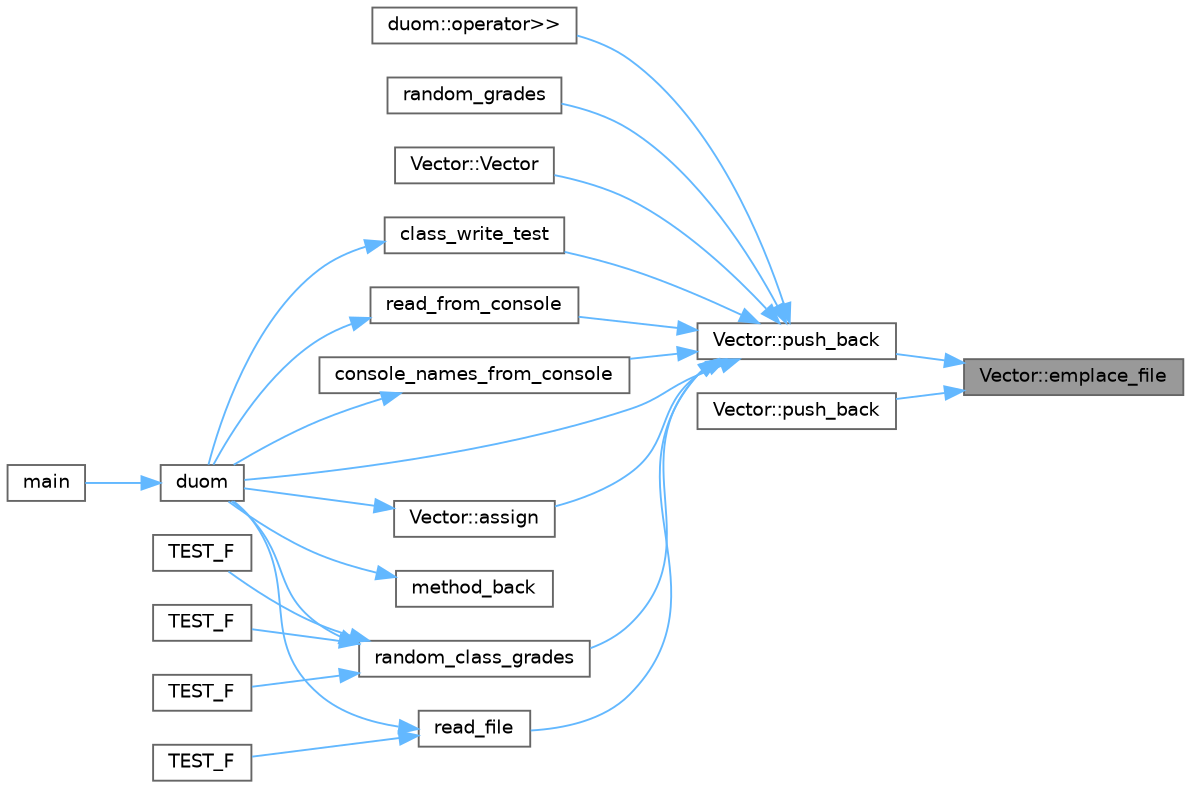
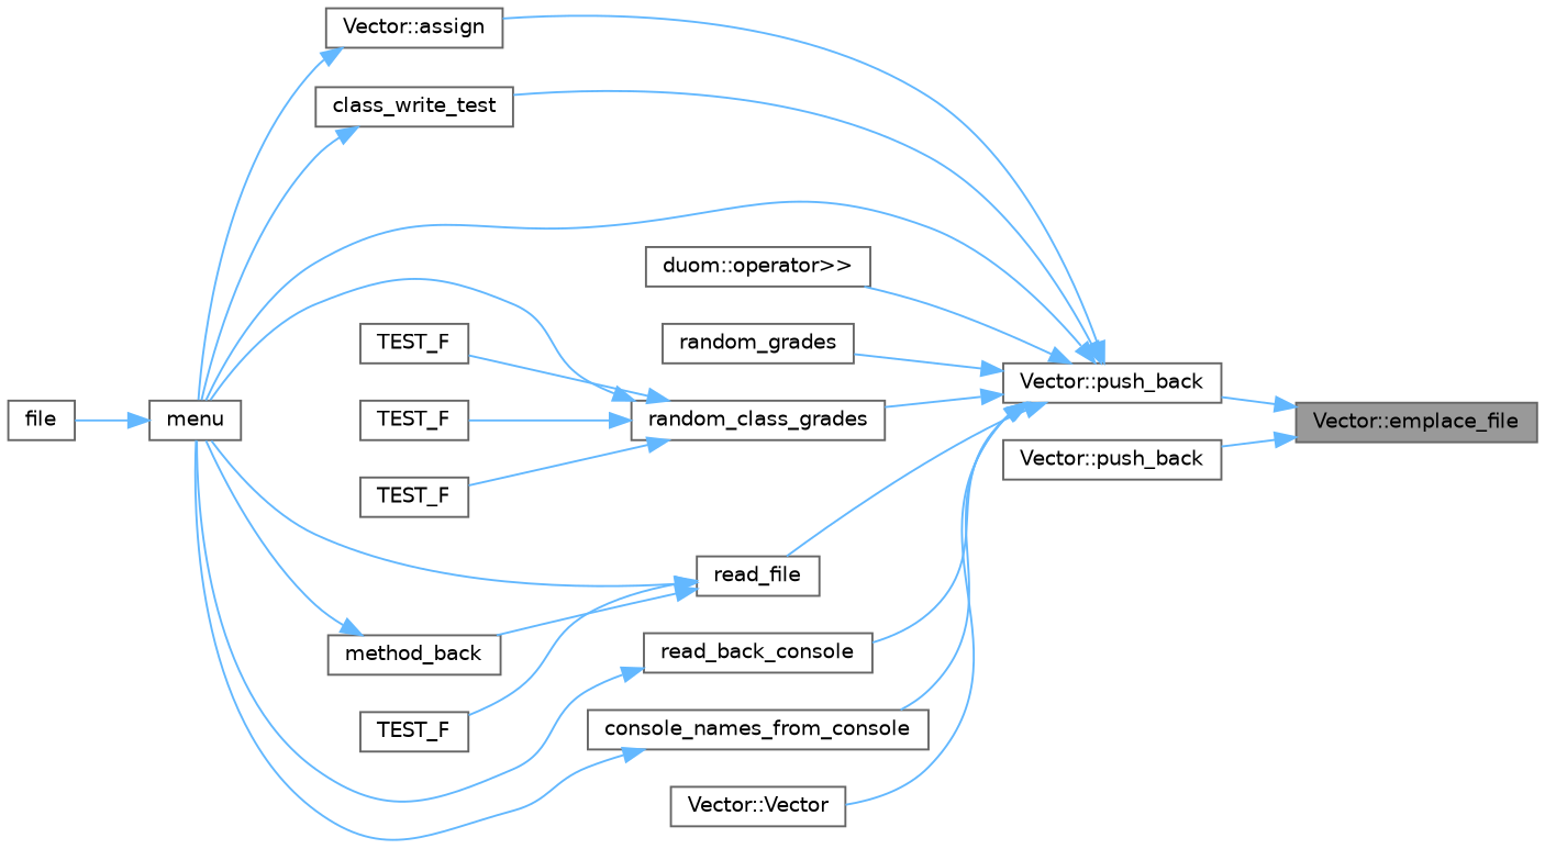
  digraph {
    rankdir=RL
    node [color=grey40 fillcolor=white fontname=Helvetica fontsize=10 shape=box style=filled]
    edge [color=steelblue1 dir=back fontname=Helvetica fontsize=10 labelfontname=Helvetica labelfontsize=10 style=solid]
    n1 [color=gray40 fillcolor=grey60 fontcolor=black height=0.2 label="Vector::emplace_file" width=0.4]
    n2 [height=0.2 label="Vector::push_back" width=0.4]
    n3 [height=0.2 label="Vector::push_back" width=0.4]
    n4 [height=0.2 label="Vector::assign" width=0.4]
    n5 [height=0.2 label=class_write_test width=0.4]
-   n6 [height=0.2 label=duom width=0.4]
+   n6 [height=0.2 label=menu width=0.4]
    n7 [height=0.2 label="duom::operator\>\>" width=0.4]
    n8 [height=0.2 label=random_grades width=0.4]
    n9 [height=0.2 label=random_class_grades width=0.4]
    n10 [height=0.2 label=read_file width=0.4]
-   n11 [height=0.2 label=read_from_console width=0.4]
+   n11 [height=0.2 label=read_back_console width=0.4]
    n12 [height=0.2 label=console_names_from_console width=0.4]
    n13 [height=0.2 label="Vector::Vector" width=0.4]
-   n14 [height=0.2 label=main width=0.4]
+   n14 [height=0.2 label=file width=0.4]
    n15 [height=0.2 label=TEST_F width=0.4]
    n16 [height=0.2 label=TEST_F width=0.4]
    n17 [height=0.2 label=TEST_F width=0.4]
    n18 [height=0.2 label=method_back width=0.4]
    n19 [height=0.2 label=TEST_F width=0.4]
    n1 -> n2
    n1 -> n3
    n2 -> n4
    n2 -> n5
    n2 -> n6
    n2 -> n7
    n2 -> n8
    n2 -> n9
    n2 -> n10
    n2 -> n11
    n2 -> n12
    n2 -> n13
    n4 -> n6
    n5 -> n6
    n6 -> n14
    n9 -> n6
    n9 -> n15
    n9 -> n16
    n9 -> n17
    n10 -> n6
+   n10 -> n18
    n10 -> n19
    n11 -> n6
    n12 -> n6
    n18 -> n6
  }
